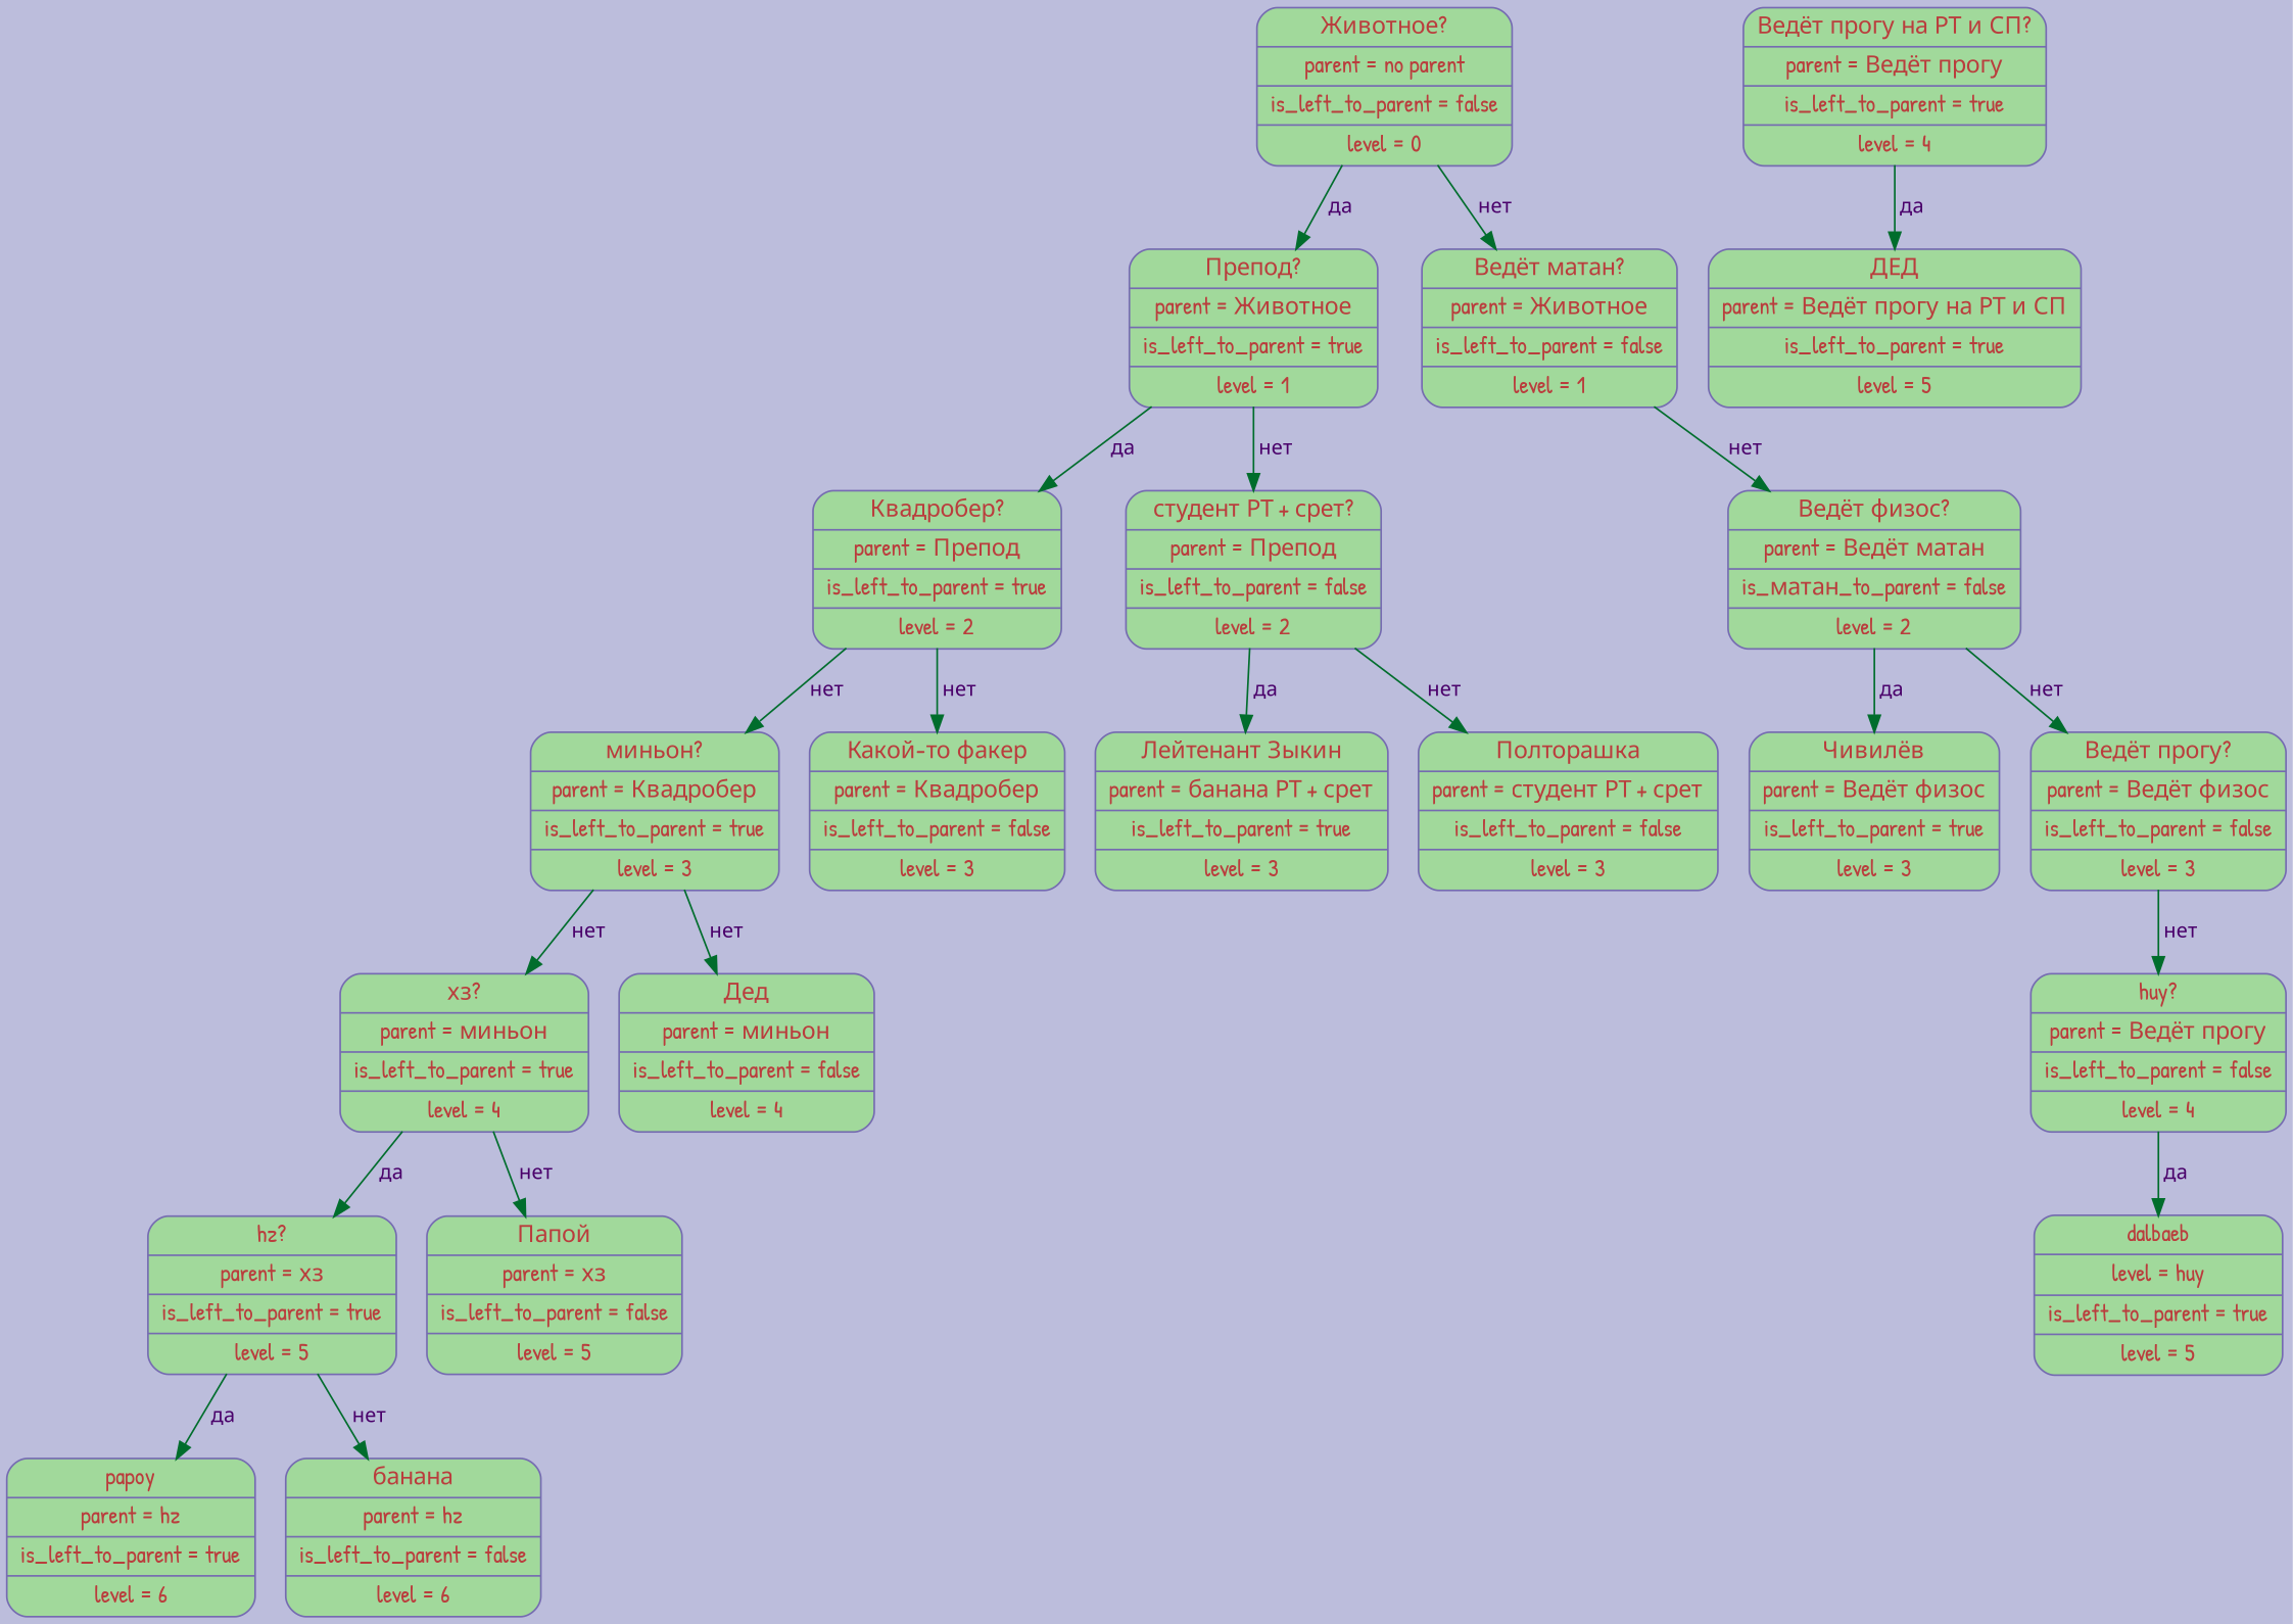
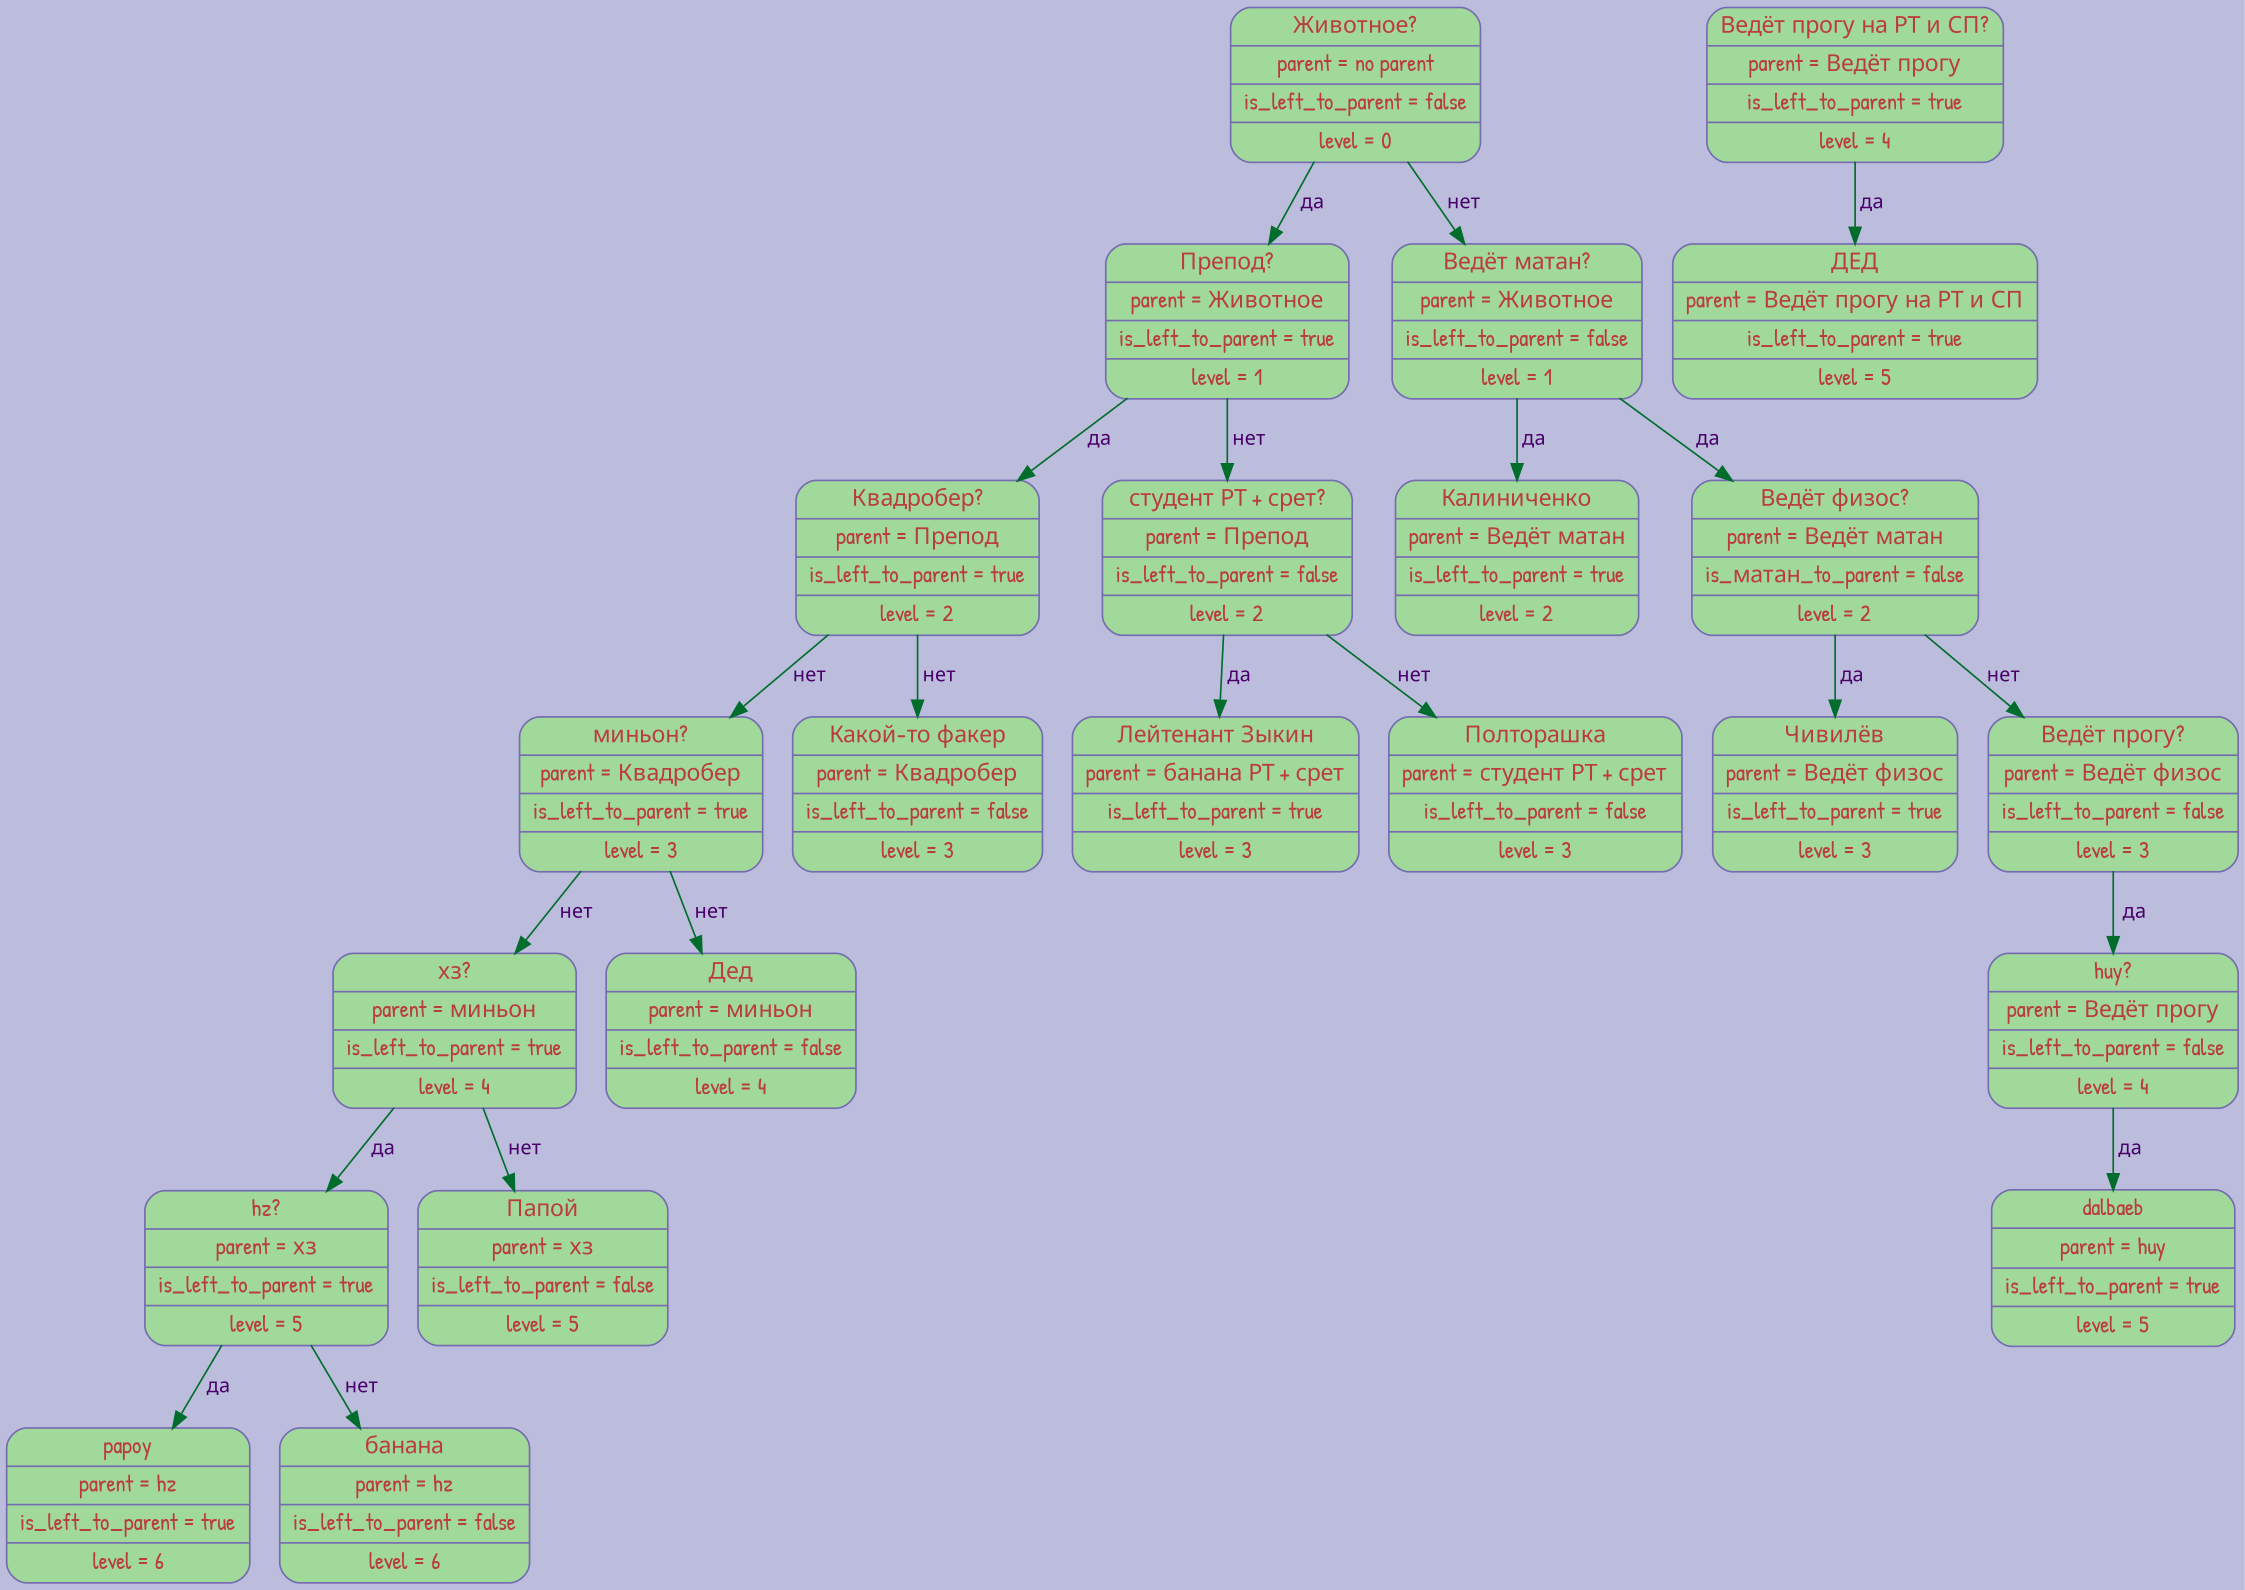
  digraph {
    bgcolor="#bcbddc"
    fontname="Patrick Hand"
    rankdir=HR
    node [color="#756bb1" fillcolor="#a1d99b" fontcolor="#ba3d3d" fontname="Patrick Hand" fontsize=14 shape=Mrecord style=filled]
    edge [color="#006d2c" fontcolor="#49006a" fontname="Patrick Hand" fontsize=12 penwidth=1]
    n1 [label="{Животное? | parent = no parent | is_left_to_parent = false | level = 0}"]
    n2 [label="{Препод? | parent = Животное | is_left_to_parent = true | level = 1}"]
    n3 [label="{Ведёт матан? | parent = Животное | is_left_to_parent = false | level = 1}"]
    n4 [label="{Квадробер? | parent = Препод | is_left_to_parent = true | level = 2}"]
    n5 [label="{студент РТ + срет? | parent = Препод | is_left_to_parent = false | level = 2}"]
+   n6 [label="{Калиниченко | parent = Ведёт матан | is_left_to_parent = true | level = 2}"]
    n7 [label="{Ведёт физос? | parent = Ведёт матан | is_матан_to_parent = false | level = 2}"]
    n8 [label="{миньон? | parent = Квадробер | is_left_to_parent = true | level = 3}"]
    n9 [label="{Какой-то факер | parent = Квадробер | is_left_to_parent = false | level = 3}"]
    n10 [label="{Лейтенант Зыкин | parent = банана РТ + срет | is_left_to_parent = true | level = 3}"]
    n11 [label="{Полторашка | parent = студент РТ + срет | is_left_to_parent = false | level = 3}"]
    n12 [label="{хз? | parent = миньон | is_left_to_parent = true | level = 4}"]
    n13 [label="{Дед | parent = миньон | is_left_to_parent = false | level = 4}"]
    n14 [label="{hz? | parent = хз | is_left_to_parent = true | level = 5}"]
    n15 [label="{Папой | parent = хз | is_left_to_parent = false | level = 5}"]
    n16 [label="{papoy | parent = hz | is_left_to_parent = true | level = 6}"]
    n17 [label="{банана | parent = hz | is_left_to_parent = false | level = 6}"]
    n18 [label="{Чивилёв | parent = Ведёт физос | is_left_to_parent = true | level = 3}"]
    n19 [label="{Ведёт прогу? | parent = Ведёт физос | is_left_to_parent = false | level = 3}"]
    n20 [label="{huy? | parent = Ведёт прогу | is_left_to_parent = false | level = 4}"]
    n21 [label="{Ведёт прогу на РТ и СП? | parent = Ведёт прогу | is_left_to_parent = true | level = 4}"]
    n22 [label="{ДЕД | parent = Ведёт прогу на РТ и СП | is_left_to_parent = true | level = 5}"]
-   n23 [label="{dalbaeb | level = huy | is_left_to_parent = true | level = 5}"]
+   n23 [label="{dalbaeb | parent = huy | is_left_to_parent = true | level = 5}"]
    n1 -> n2 [label=" да "]
    n1 -> n3 [label=" нет "]
    n2 -> n4 [label=" да "]
    n2 -> n5 [label=" нет "]
-   n3 -> n7 [label=" нет "]
+   n3 -> n6 [label=" да "]
+   n3 -> n7 [label=" да "]
    n4 -> n8 [label=" нет "]
    n4 -> n9 [label=" нет "]
    n5 -> n10 [label=" да "]
    n5 -> n11 [label=" нет "]
    n7 -> n18 [label=" да "]
    n7 -> n19 [label=" нет "]
    n8 -> n12 [label=" нет "]
    n8 -> n13 [label=" нет "]
    n12 -> n14 [label=" да "]
    n12 -> n15 [label=" нет "]
    n14 -> n16 [label=" да "]
    n14 -> n17 [label=" нет "]
-   n19 -> n20 [label=" нет "]
+   n19 -> n20 [label=" да "]
    n20 -> n23 [label=" да "]
    n21 -> n22 [label=" да "]
  }
